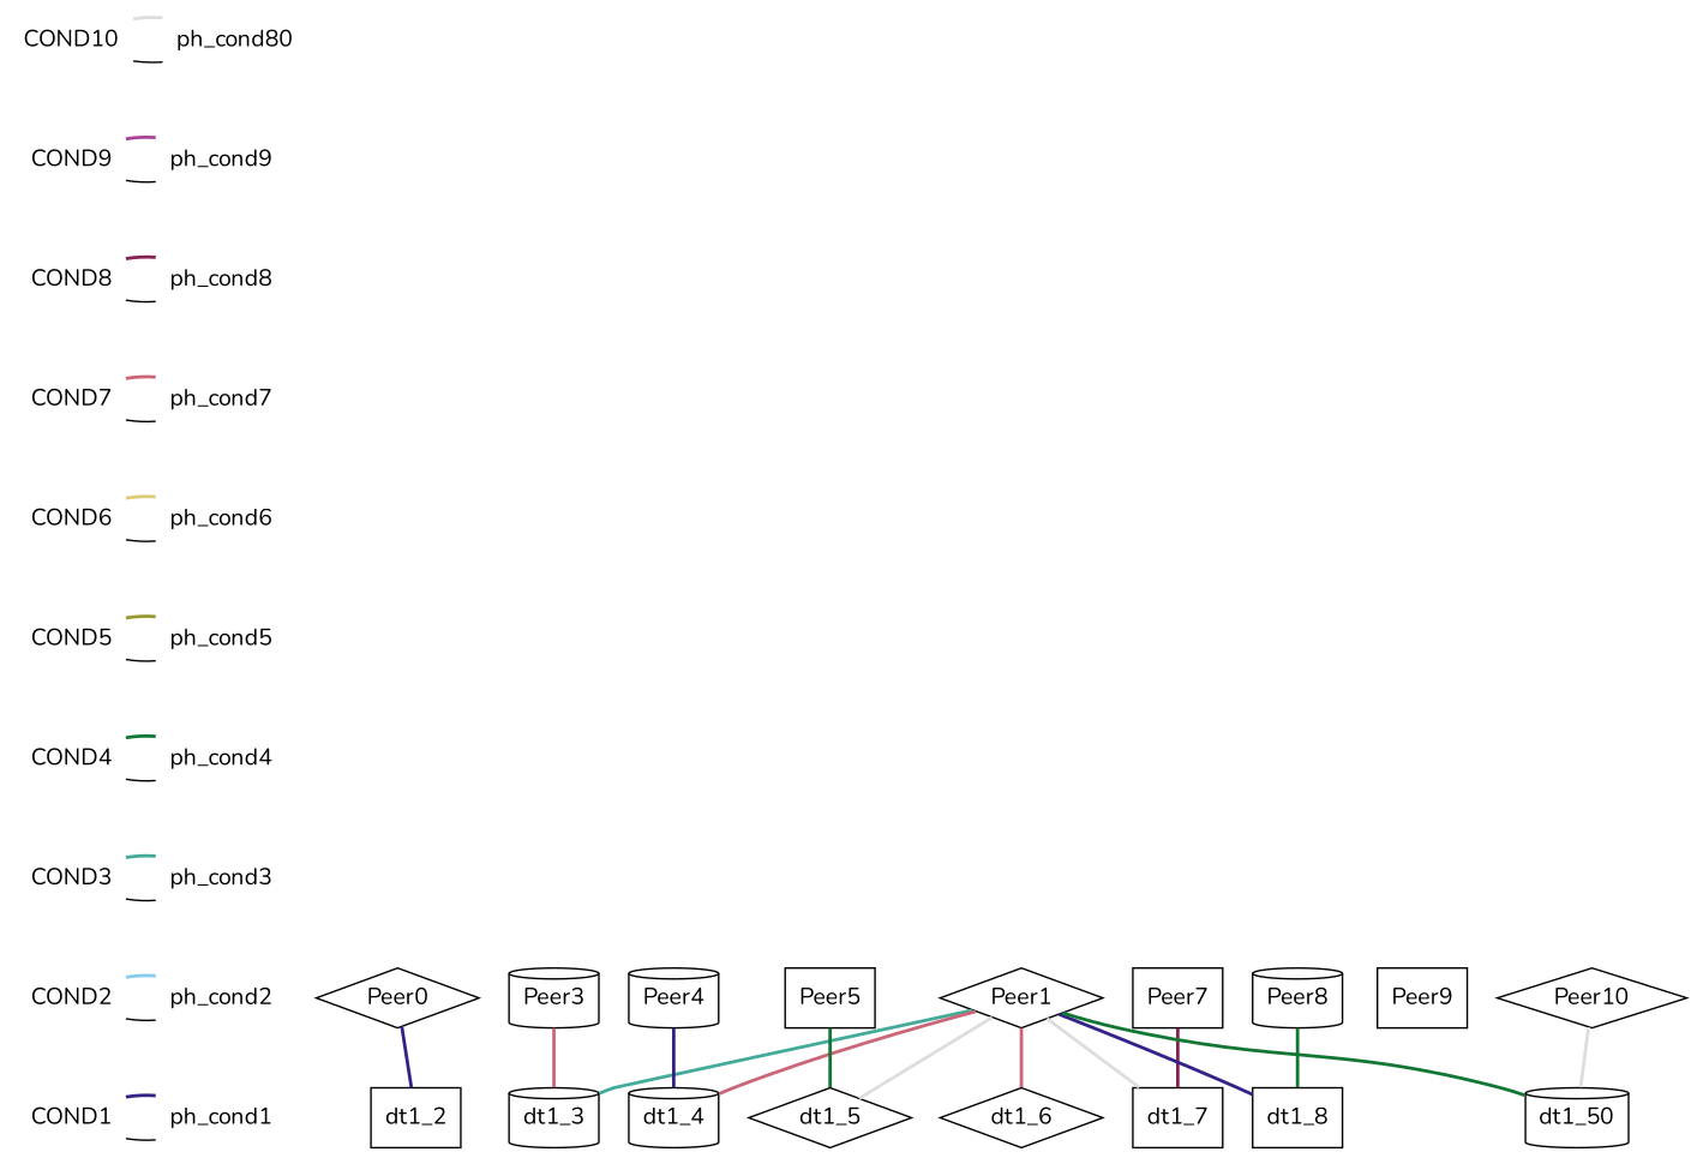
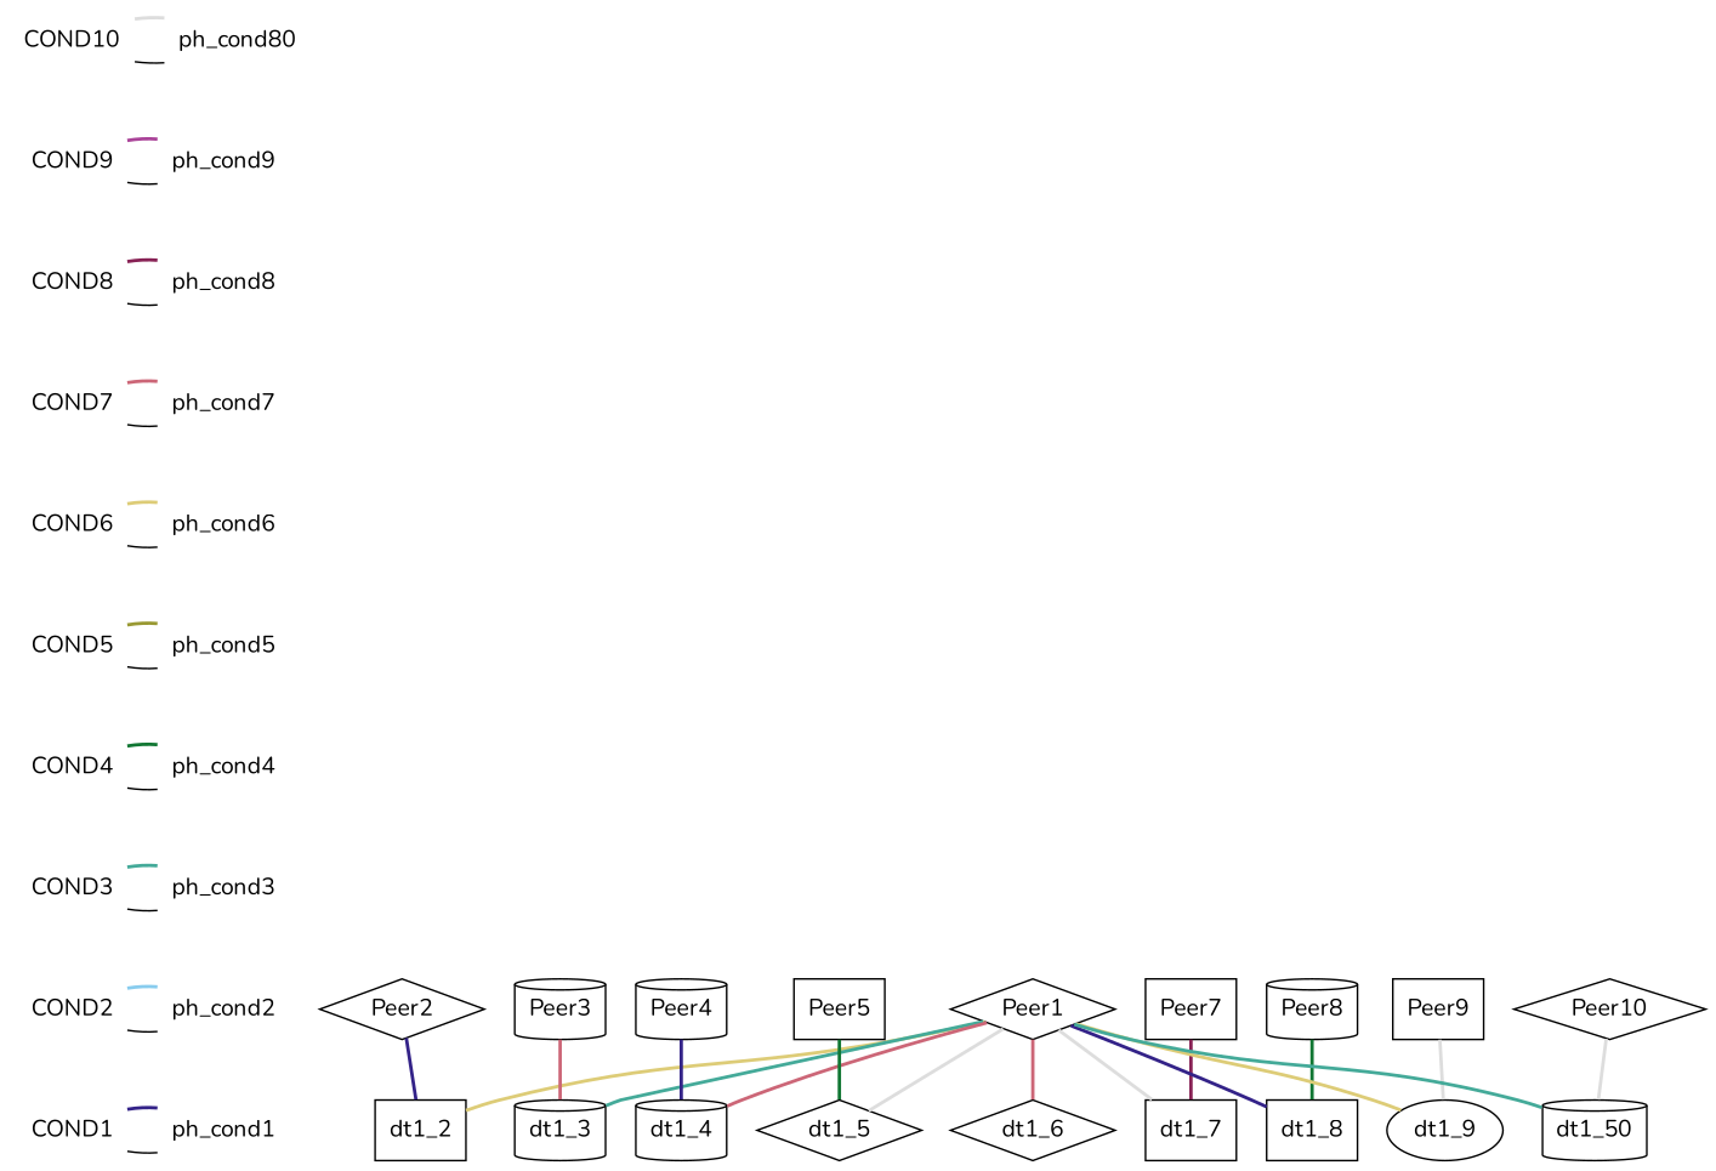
  graph {
    fontname=Nunito
    rankdir=BT
    node [fontname=Nunito shape=plaintext]
    edge [fontname=Nunito style=bold]
    n1 [label=COND1]
    ph_cond1
    n3 [label=COND2]
    ph_cond2
    n5 [label=COND3]
    ph_cond3
    n7 [label=COND4]
    ph_cond4
    n9 [label=COND5]
    ph_cond5
    n11 [label=COND6]
    ph_cond6
    n13 [label=COND7]
    ph_cond7
    n15 [label=COND8]
    ph_cond8
    n17 [label=COND9]
    ph_cond9
    n19 [label=COND10]
    n20 [label=ph_cond80]
    dt1_2 [shape=box]
    Peer1 [shape=diamond]
-   Peer2 [shape=diamond label=Peer0]
+   Peer2 [shape=diamond]
    dt1_3 [shape=cylinder]
    Peer3 [shape=cylinder]
    dt1_4 [shape=cylinder]
    Peer4 [shape=cylinder]
    dt1_5 [shape=diamond]
    Peer5 [shape=box]
    dt1_6 [shape=diamond]
    dt1_7 [shape=box]
    Peer7 [shape=box]
    dt1_8 [shape=box]
    Peer8 [shape=cylinder]
+   dt1_9 [shape=ellipse]
    Peer9 [shape=box]
    n37 [label=dt1_50 shape=cylinder]
    Peer10 [shape=diamond]
    subgraph sub_1 {
      rank=same
      rankdir=LR
      n1
      ph_cond1
    }
    subgraph sub_2 {
      rank=same
      rankdir=LR
      n3
      ph_cond2
    }
    subgraph sub_3 {
      rank=same
      rankdir=LR
      n5
      ph_cond3
    }
    subgraph sub_4 {
      rank=same
      rankdir=LR
      n7
      ph_cond4
    }
    subgraph sub_5 {
      rank=same
      rankdir=LR
      n9
      ph_cond5
    }
    subgraph sub_6 {
      rank=same
      rankdir=LR
      n11
      ph_cond6
    }
    subgraph sub_7 {
      rank=same
      rankdir=LR
      n13
      ph_cond7
    }
    subgraph sub_8 {
      rank=same
      rankdir=LR
      n15
      ph_cond8
    }
    subgraph sub_9 {
      rank=same
      rankdir=LR
      n17
      ph_cond9
    }
    subgraph sub_10 {
      rank=same
      rankdir=LR
      n19
      n20
    }
    n1 -- ph_cond1 [color="#332288"]
    n1 -- ph_cond1 [style=""]
    n1 -- n3 [style=invis]
    n3 -- ph_cond2 [color="#88CCEE"]
    n3 -- ph_cond2 [style=""]
    n3 -- n5 [style=invis]
    n5 -- ph_cond3 [color="#44AA99"]
    n5 -- ph_cond3 [style=""]
    n5 -- n7 [style=invis]
    n7 -- ph_cond4 [color="#117733"]
    n7 -- ph_cond4 [style=""]
    n7 -- n9 [style=invis]
    n9 -- ph_cond5 [color="#999933"]
    n9 -- ph_cond5 [style=""]
    n9 -- n11 [style=invis]
    n11 -- ph_cond6 [color="#DDCC77"]
    n11 -- ph_cond6 [style=""]
    n11 -- n13 [style=invis]
    n13 -- ph_cond7 [color="#CC6677"]
    n13 -- ph_cond7 [style=""]
    n13 -- n15 [style=invis]
    n15 -- ph_cond8 [color="#882255"]
    n15 -- ph_cond8 [style=""]
    n15 -- n17 [style=invis]
    n17 -- ph_cond9 [color="#AA4499"]
    n17 -- ph_cond9 [style=""]
    n17 -- n19 [style=invis]
    n19 -- n20 [color="#DDDDDD"]
    n19 -- n20 [style=""]
+   dt1_2 -- Peer1 [color="#DDCC77"]
    dt1_2 -- Peer2 [color="#332288"]
    dt1_3 -- Peer1 [color="#44AA99"]
    dt1_3 -- Peer3 [color="#CC6677"]
    dt1_4 -- Peer1 [color="#CC6677"]
    dt1_4 -- Peer4 [color="#332288"]
    dt1_5 -- Peer1 [color="#DDDDDD"]
    dt1_5 -- Peer5 [color="#117733"]
    dt1_6 -- Peer1 [color="#CC6677"]
    dt1_7 -- Peer1 [color="#DDDDDD"]
    dt1_7 -- Peer7 [color="#882255"]
    dt1_8 -- Peer1 [color="#332288"]
    dt1_8 -- Peer8 [color="#117733"]
-   n37 -- Peer1 [color="#117733"]
+   dt1_9 -- Peer1 [color="#DDCC77"]
+   dt1_9 -- Peer9 [color="#DDDDDD"]
+   n37 -- Peer1 [color="#44AA99"]
    n37 -- Peer10 [color="#DDDDDD"]
  }
